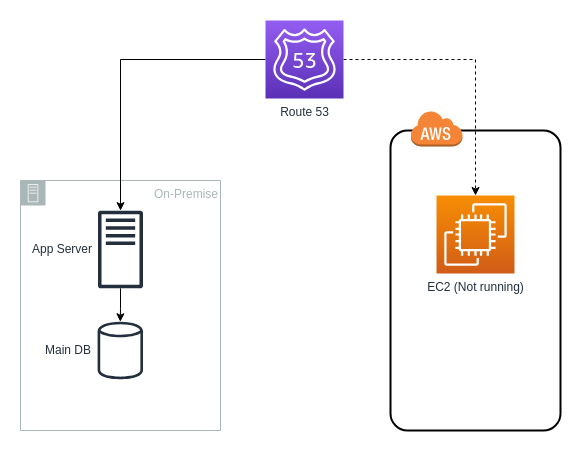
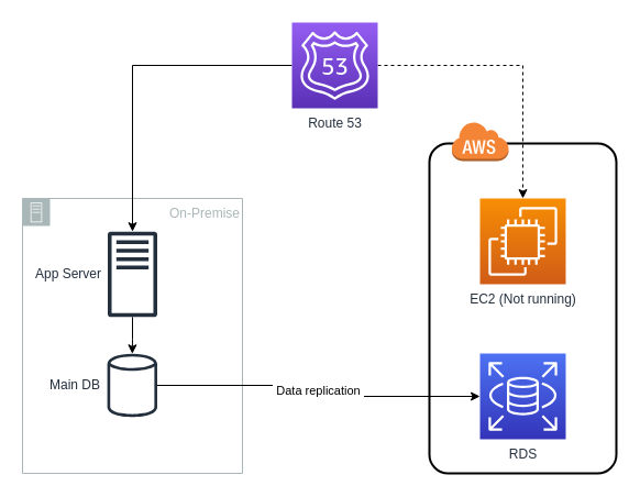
  <mxCell id="0" />
  <mxCell id="1" parent="0" />
  <mxCell id="2" value="On-Premise" style="sketch=0;outlineConnect=0;gradientColor=none;html=1;whiteSpace=wrap;fontSize=12;fontStyle=0;shape=mxgraph.aws4.group;grIcon=mxgraph.aws4.group_on_premise;strokeColor=#AAB7B8;fillColor=none;verticalAlign=top;align=right;spacingLeft=30;fontColor=#AAB7B8;dashed=0;" parent="1" vertex="1"><mxGeometry x="20" y="180" width="200" height="250" as="geometry" /></mxCell>
  <mxCell id="3" style="edgeStyle=orthogonalEdgeStyle;rounded=0;orthogonalLoop=1;jettySize=auto;html=1;" edge="1" parent="1" source="4" target="6"><mxGeometry relative="1" as="geometry" /></mxCell>
  <mxCell id="4" value="App Server" style="sketch=0;outlineConnect=0;fontColor=#232F3E;gradientColor=none;fillColor=#232F3D;strokeColor=none;dashed=0;verticalLabelPosition=middle;verticalAlign=middle;align=right;html=1;fontSize=12;fontStyle=0;aspect=fixed;pointerEvents=1;shape=mxgraph.aws4.traditional_server;labelPosition=left;spacingRight=5;" parent="1" vertex="1"><mxGeometry x="97.5" y="210" width="45" height="78" as="geometry" /></mxCell>
+ <mxCell id="5" value="&amp;nbsp;Data replication&amp;nbsp;" style="edgeStyle=orthogonalEdgeStyle;rounded=0;orthogonalLoop=1;jettySize=auto;html=1;entryX=0;entryY=0.5;entryDx=0;entryDy=0;entryPerimeter=0;" parent="1" source="6" target="9" edge="1"><mxGeometry relative="1" as="geometry" /></mxCell>
  <mxCell id="6" value="Main DB" style="sketch=0;outlineConnect=0;fontColor=#232F3E;gradientColor=none;fillColor=#232F3D;strokeColor=none;dashed=0;verticalLabelPosition=middle;verticalAlign=middle;align=right;html=1;fontSize=12;fontStyle=0;aspect=fixed;pointerEvents=1;shape=mxgraph.aws4.generic_database;labelPosition=left;spacingRight=5;" parent="1" vertex="1"><mxGeometry x="97.11" y="320" width="45.39" height="60" as="geometry" /></mxCell>
  <mxCell id="7" value="" style="rounded=1;arcSize=10;dashed=0;fillColor=none;gradientColor=none;strokeWidth=2;" parent="1" vertex="1"><mxGeometry x="390" y="130" width="170" height="300" as="geometry" /></mxCell>
  <mxCell id="8" value="" style="dashed=0;html=1;shape=mxgraph.aws3.cloud;fillColor=#F58536;gradientColor=none;dashed=0;" parent="1" vertex="1"><mxGeometry x="410" y="110" width="52" height="36" as="geometry" /></mxCell>
- <mxCell id="10" value="EC2 (Not running)" style="sketch=0;points=[[0,0,0],[0.25,0,0],[0.5,0,0],[0.75,0,0],[1,0,0],[0,1,0],[0.25,1,0],[0.5,1,0],[0.75,1,0],[1,1,0],[0,0.25,0],[0,0.5,0],[0,0.75,0],[1,0.25,0],[1,0.5,0],[1,0.75,0]];outlineConnect=0;fontColor=#232F3E;gradientColor=#F78E04;gradientDirection=north;fillColor=#D05C17;strokeColor=#ffffff;dashed=0;verticalLabelPosition=bottom;verticalAlign=top;align=center;html=1;fontSize=12;fontStyle=0;aspect=fixed;shape=mxgraph.aws4.resourceIcon;resIcon=mxgraph.aws4.ec2;" parent="1" vertex="1"><mxGeometry x="436" y="195" width="78" height="78" as="geometry" /></mxCell>
+ <mxCell id="9" value="RDS" style="sketch=0;points=[[0,0,0],[0.25,0,0],[0.5,0,0],[0.75,0,0],[1,0,0],[0,1,0],[0.25,1,0],[0.5,1,0],[0.75,1,0],[1,1,0],[0,0.25,0],[0,0.5,0],[0,0.75,0],[1,0.25,0],[1,0.5,0],[1,0.75,0]];outlineConnect=0;fontColor=#232F3E;gradientColor=#4D72F3;gradientDirection=north;fillColor=#3334B9;strokeColor=#ffffff;dashed=0;verticalLabelPosition=bottom;verticalAlign=top;align=center;html=1;fontSize=12;fontStyle=0;aspect=fixed;shape=mxgraph.aws4.resourceIcon;resIcon=mxgraph.aws4.rds;" parent="1" vertex="1"><mxGeometry x="436" y="321" width="78" height="78" as="geometry" /></mxCell>
+ <mxCell id="10" value="EC2 (Not running)" style="sketch=0;points=[[0,0,0],[0.25,0,0],[0.5,0,0],[0.75,0,0],[1,0,0],[0,1,0],[0.25,1,0],[0.5,1,0],[0.75,1,0],[1,1,0],[0,0.25,0],[0,0.5,0],[0,0.75,0],[1,0.25,0],[1,0.5,0],[1,0.75,0]];outlineConnect=0;fontColor=#232F3E;gradientColor=#F78E04;gradientDirection=north;fillColor=#D05C17;strokeColor=#ffffff;dashed=0;verticalLabelPosition=bottom;verticalAlign=top;align=center;html=1;fontSize=12;fontStyle=0;aspect=fixed;shape=mxgraph.aws4.resourceIcon;resIcon=mxgraph.aws4.ec2;" parent="1" vertex="1"><mxGeometry x="436" y="180" width="78" height="78" as="geometry" /></mxCell>
  <mxCell id="11" style="edgeStyle=orthogonalEdgeStyle;rounded=0;orthogonalLoop=1;jettySize=auto;html=1;dashed=1;" parent="1" source="13" target="10" edge="1"><mxGeometry relative="1" as="geometry" /></mxCell>
  <mxCell id="12" style="edgeStyle=orthogonalEdgeStyle;rounded=0;orthogonalLoop=1;jettySize=auto;html=1;" parent="1" source="13" target="4" edge="1"><mxGeometry relative="1" as="geometry" /></mxCell>
  <mxCell id="13" value="Route 53" style="sketch=0;points=[[0,0,0],[0.25,0,0],[0.5,0,0],[0.75,0,0],[1,0,0],[0,1,0],[0.25,1,0],[0.5,1,0],[0.75,1,0],[1,1,0],[0,0.25,0],[0,0.5,0],[0,0.75,0],[1,0.25,0],[1,0.5,0],[1,0.75,0]];outlineConnect=0;fontColor=#232F3E;gradientColor=#945DF2;gradientDirection=north;fillColor=#5A30B5;strokeColor=#ffffff;dashed=0;verticalLabelPosition=bottom;verticalAlign=top;align=center;html=1;fontSize=12;fontStyle=0;aspect=fixed;shape=mxgraph.aws4.resourceIcon;resIcon=mxgraph.aws4.route_53;" parent="1" vertex="1"><mxGeometry x="265" y="20" width="78" height="78" as="geometry" /></mxCell>
